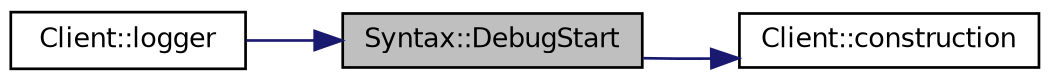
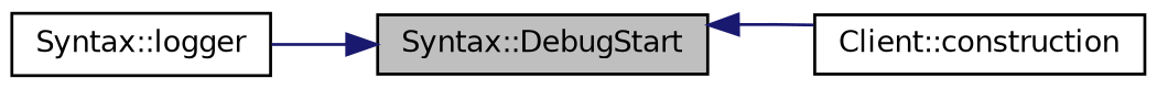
  digraph {
    rankdir=LR
    node [color=black fillcolor=white fontname=Helvetica fontsize=10 shape=record style=filled]
    edge [color=midnightblue fontname=Helvetica fontsize=10 labelfontname=Helvetica labelfontsize=10 style=solid]
    n1 [fillcolor=grey75 fontcolor=black height=0.2 label="Syntax::DebugStart" width=0.4]
    n2 [height=0.2 label="Client::construction" width=0.4]
-   n3 [height=0.2 label="Client::logger" width=0.4]
-   n1 -> n2
+   n3 [height=0.2 label="Syntax::logger" width=0.4]
+   n2 -> n1
    n3 -> n1
  }
